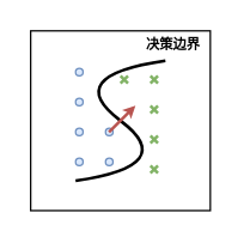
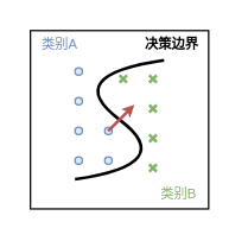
  <mxCell id="0" />
  <mxCell id="1" parent="0" />
  <mxCell id="2" value="" style="rounded=0;whiteSpace=wrap;html=1;fillColor=none;" vertex="1" parent="1"><mxGeometry x="20" y="20" width="120" height="120" as="geometry" /></mxCell>
+ <mxCell id="3" value="类别A" style="text;html=1;align=center;verticalAlign=middle;whiteSpace=wrap;rounded=0;fontSize=9;fontColor=#6C8EBF;labelBackgroundColor=default;" vertex="1" parent="1"><mxGeometry x="20" y="20" width="40" height="20" as="geometry" /></mxCell>
+ <mxCell id="4" value="类别B" style="text;html=1;align=center;verticalAlign=middle;whiteSpace=wrap;rounded=0;fontSize=9;fontColor=#82B366;" vertex="1" parent="1"><mxGeometry x="100" y="120" width="40" height="20" as="geometry" /></mxCell>
  <mxCell id="5" value="" style="curved=1;endArrow=none;html=1;rounded=0;strokeWidth=2;startFill=0;" edge="1" parent="1"><mxGeometry width="50" height="50" relative="1" as="geometry"><mxPoint x="50" y="120" as="sourcePoint" /><mxPoint x="110" y="40" as="targetPoint" /><Array as="points"><mxPoint x="120" y="110" /><mxPoint x="40" y="50" /></Array></mxGeometry></mxCell>
  <mxCell id="6" value="" style="shape=umlDestroy;whiteSpace=wrap;html=1;strokeWidth=2;targetShapes=umlLifeline;aspect=fixed;fillColor=#d5e8d4;strokeColor=#82b366;" vertex="1" parent="1"><mxGeometry x="100" y="90" width="5" height="5" as="geometry" /></mxCell>
  <mxCell id="7" value="" style="shape=umlDestroy;whiteSpace=wrap;html=1;strokeWidth=2;targetShapes=umlLifeline;aspect=fixed;shadow=0;fillColor=#d5e8d4;strokeColor=#82b366;" vertex="1" parent="1"><mxGeometry x="100" y="70" width="5" height="5" as="geometry" /></mxCell>
  <mxCell id="8" value="" style="shape=umlDestroy;whiteSpace=wrap;html=1;strokeWidth=2;targetShapes=umlLifeline;aspect=fixed;fillColor=#d5e8d4;strokeColor=#82b366;" vertex="1" parent="1"><mxGeometry x="100" y="50" width="5" height="5" as="geometry" /></mxCell>
  <mxCell id="9" value="" style="shape=umlDestroy;whiteSpace=wrap;html=1;strokeWidth=2;targetShapes=umlLifeline;aspect=fixed;fillColor=#d5e8d4;strokeColor=#82b366;" vertex="1" parent="1"><mxGeometry x="100" y="110" width="5" height="5" as="geometry" /></mxCell>
  <mxCell id="10" value="" style="shape=umlDestroy;whiteSpace=wrap;html=1;strokeWidth=2;targetShapes=umlLifeline;aspect=fixed;fillColor=#d5e8d4;strokeColor=#82b366;" vertex="1" parent="1"><mxGeometry x="80" y="50" width="5" height="5" as="geometry" /></mxCell>
  <mxCell id="11" value="" style="shape=ellipse;fillColor=#dae8fc;strokeColor=#6c8ebf;html=1;sketch=0;aspect=fixed;" vertex="1" parent="1"><mxGeometry x="70" y="85" width="5" height="5" as="geometry" /></mxCell>
  <mxCell id="12" value="" style="shape=ellipse;fillColor=#dae8fc;strokeColor=#6c8ebf;html=1;sketch=0;aspect=fixed;" vertex="1" parent="1"><mxGeometry x="70" y="105" width="5" height="5" as="geometry" /></mxCell>
  <mxCell id="13" value="" style="shape=ellipse;fillColor=#dae8fc;strokeColor=#6c8ebf;html=1;sketch=0;aspect=fixed;" vertex="1" parent="1"><mxGeometry x="50" y="105" width="5" height="5" as="geometry" /></mxCell>
  <mxCell id="14" value="" style="shape=ellipse;fillColor=#dae8fc;strokeColor=#6c8ebf;html=1;sketch=0;aspect=fixed;" vertex="1" parent="1"><mxGeometry x="50" y="85" width="5" height="5" as="geometry" /></mxCell>
  <mxCell id="15" value="" style="shape=ellipse;fillColor=#dae8fc;strokeColor=#6c8ebf;html=1;sketch=0;aspect=fixed;" vertex="1" parent="1"><mxGeometry x="50" y="65" width="5" height="5" as="geometry" /></mxCell>
  <mxCell id="16" value="" style="shape=ellipse;fillColor=#dae8fc;strokeColor=#6c8ebf;html=1;sketch=0;aspect=fixed;" vertex="1" parent="1"><mxGeometry x="50" y="45" width="5" height="5" as="geometry" /></mxCell>
  <mxCell id="17" value="" style="endArrow=classic;html=1;rounded=0;fillColor=#f8cecc;strokeColor=#b85450;exitX=0.467;exitY=0.503;exitDx=0;exitDy=0;exitPerimeter=0;endFill=1;endSize=2;strokeWidth=2;" edge="1" parent="1" source="11"><mxGeometry width="50" height="50" relative="1" as="geometry"><mxPoint x="47.5" y="25" as="sourcePoint" /><mxPoint x="90" y="70" as="targetPoint" /></mxGeometry></mxCell>
  <mxCell id="18" value="决策边界" style="text;html=1;align=center;verticalAlign=middle;resizable=0;points=[];autosize=1;strokeColor=none;fillColor=none;fontSize=9;fontStyle=1" vertex="1" parent="1"><mxGeometry x="85" y="20" width="60" height="20" as="geometry" /></mxCell>
